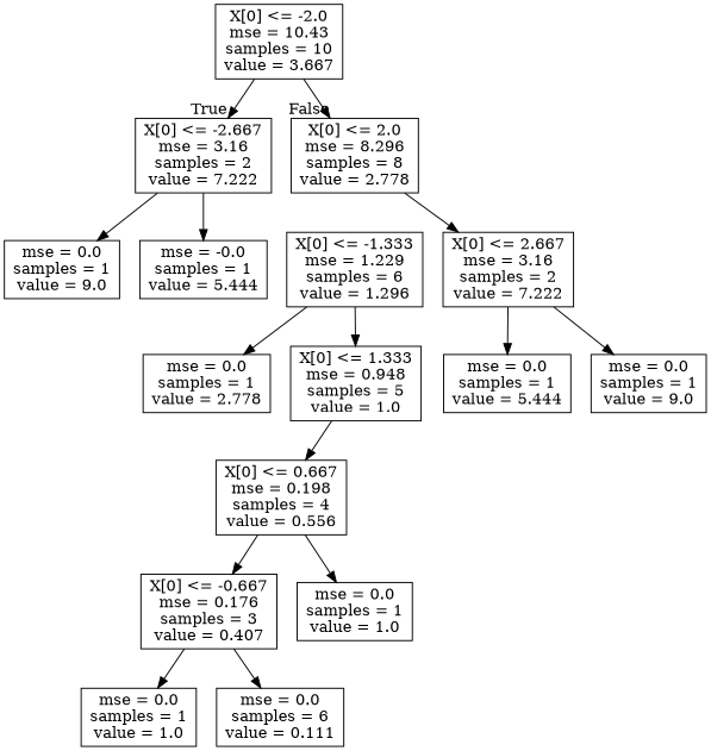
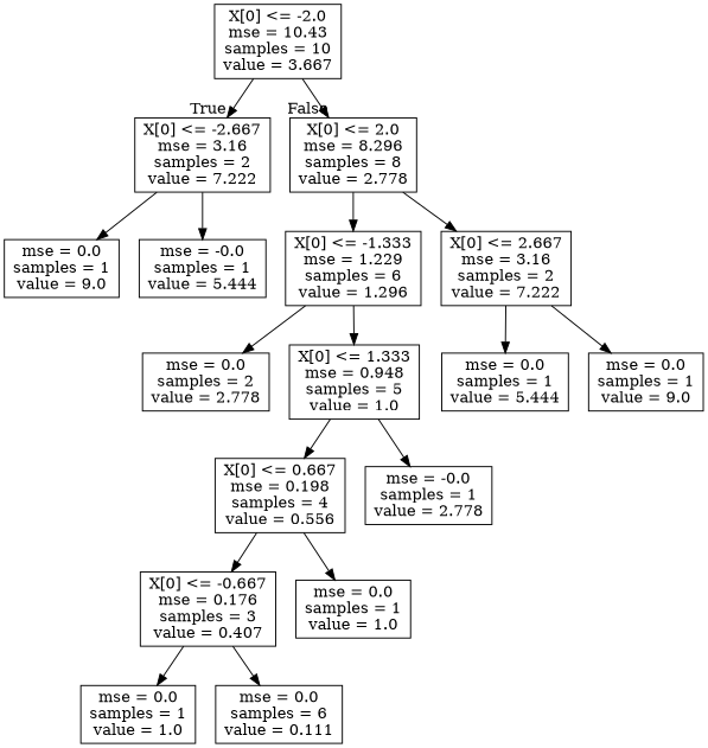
  digraph {
    node [shape=box]
    n1 [label="X[0] <= -2.0\nmse = 10.43\nsamples = 10\nvalue = 3.667"]
    n2 [label="X[0] <= -2.667\nmse = 3.16\nsamples = 2\nvalue = 7.222"]
    n3 [label="X[0] <= 2.0\nmse = 8.296\nsamples = 8\nvalue = 2.778"]
    n4 [label="mse = 0.0\nsamples = 1\nvalue = 9.0"]
    n5 [label="mse = -0.0\nsamples = 1\nvalue = 5.444"]
    n6 [label="X[0] <= -1.333\nmse = 1.229\nsamples = 6\nvalue = 1.296"]
    n7 [label="X[0] <= 2.667\nmse = 3.16\nsamples = 2\nvalue = 7.222"]
-   n8 [label="mse = 0.0\nsamples = 1\nvalue = 2.778"]
+   n8 [label="mse = 0.0\nsamples = 2\nvalue = 2.778"]
    n9 [label="X[0] <= 1.333\nmse = 0.948\nsamples = 5\nvalue = 1.0"]
    n10 [label="mse = 0.0\nsamples = 1\nvalue = 5.444"]
    n11 [label="mse = 0.0\nsamples = 1\nvalue = 9.0"]
    n12 [label="X[0] <= 0.667\nmse = 0.198\nsamples = 4\nvalue = 0.556"]
+   n13 [label="mse = -0.0\nsamples = 1\nvalue = 2.778"]
    n14 [label="X[0] <= -0.667\nmse = 0.176\nsamples = 3\nvalue = 0.407"]
    n15 [label="mse = 0.0\nsamples = 1\nvalue = 1.0"]
    n16 [label="mse = 0.0\nsamples = 1\nvalue = 1.0"]
    n17 [label="mse = 0.0\nsamples = 6\nvalue = 0.111"]
    n1 -> n2 [headlabel=True labelangle=45 labeldistance=2.5]
    n1 -> n3 [headlabel=False labelangle=-45 labeldistance=2.5]
    n2 -> n4
    n2 -> n5
+   n3 -> n6
    n3 -> n7
    n6 -> n8
    n6 -> n9
    n7 -> n10
    n7 -> n11
    n9 -> n12
+   n9 -> n13
    n12 -> n14
    n12 -> n15
    n14 -> n16
    n14 -> n17
  }
